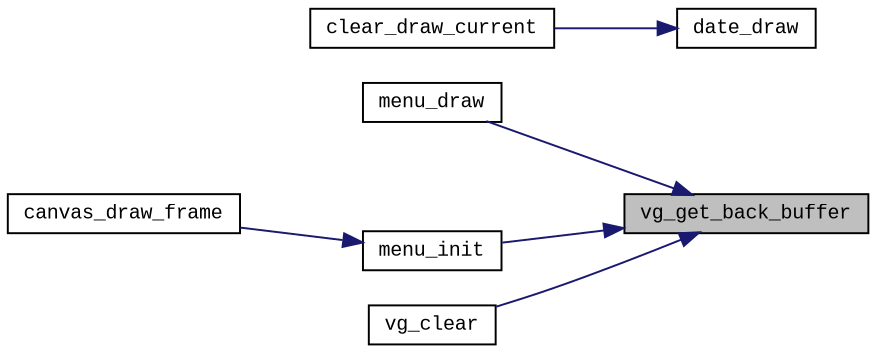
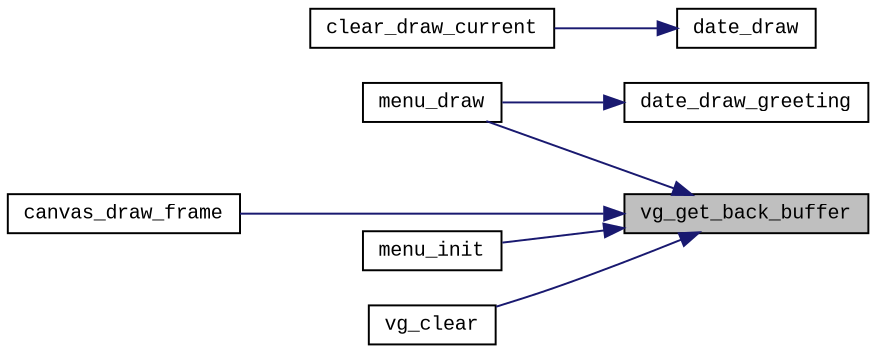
  digraph {
    fontname="Liberation Mono"
    rankdir=RL
    node [color=black fillcolor=white fontname="Liberation Mono" fontsize=10 shape=record style=filled]
    edge [color=midnightblue dir=back fontname="Liberation Mono" fontsize=10 labelfontname=Helvetica labelfontsize=10 style=solid]
    n1 [fillcolor=grey75 fontcolor=black height=0.2 label=vg_get_back_buffer width=0.4]
    n2 [height=0.2 label=canvas_draw_frame width=0.4]
    n3 [height=0.2 label=menu_draw width=0.4]
    n4 [height=0.2 label=menu_init width=0.4]
    n5 [height=0.2 label=vg_clear width=0.4]
    n6 [height=0.2 label=date_draw width=0.4]
    n7 [height=0.2 label=clear_draw_current width=0.4]
-   n4 -> n2
+   n8 [height=0.2 label=date_draw_greeting width=0.4]
+   n1 -> n2
    n1 -> n3
    n1 -> n4
    n1 -> n5
    n6 -> n7
+   n8 -> n3
  }
